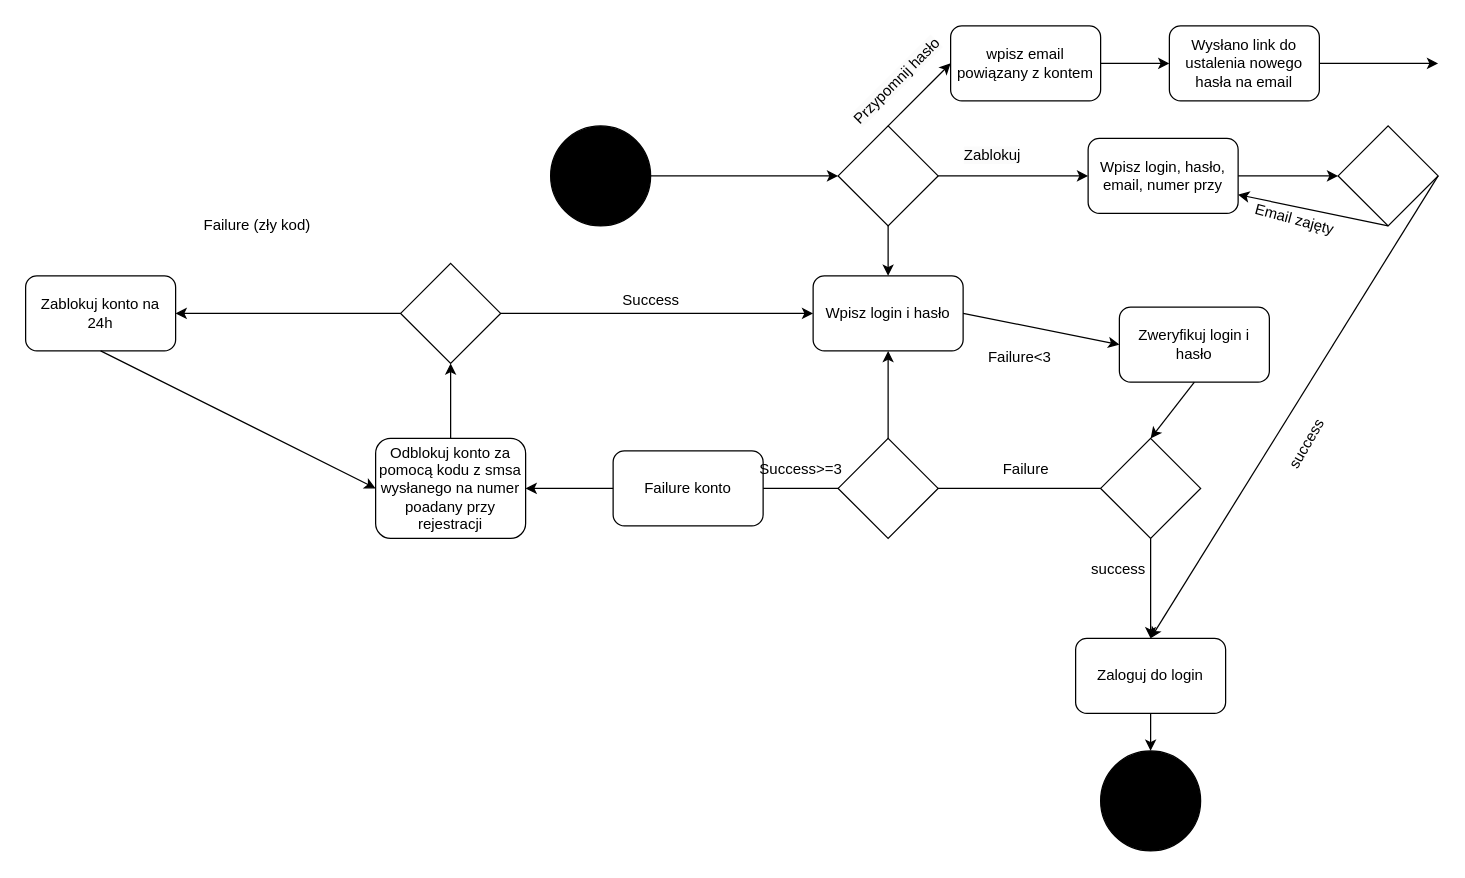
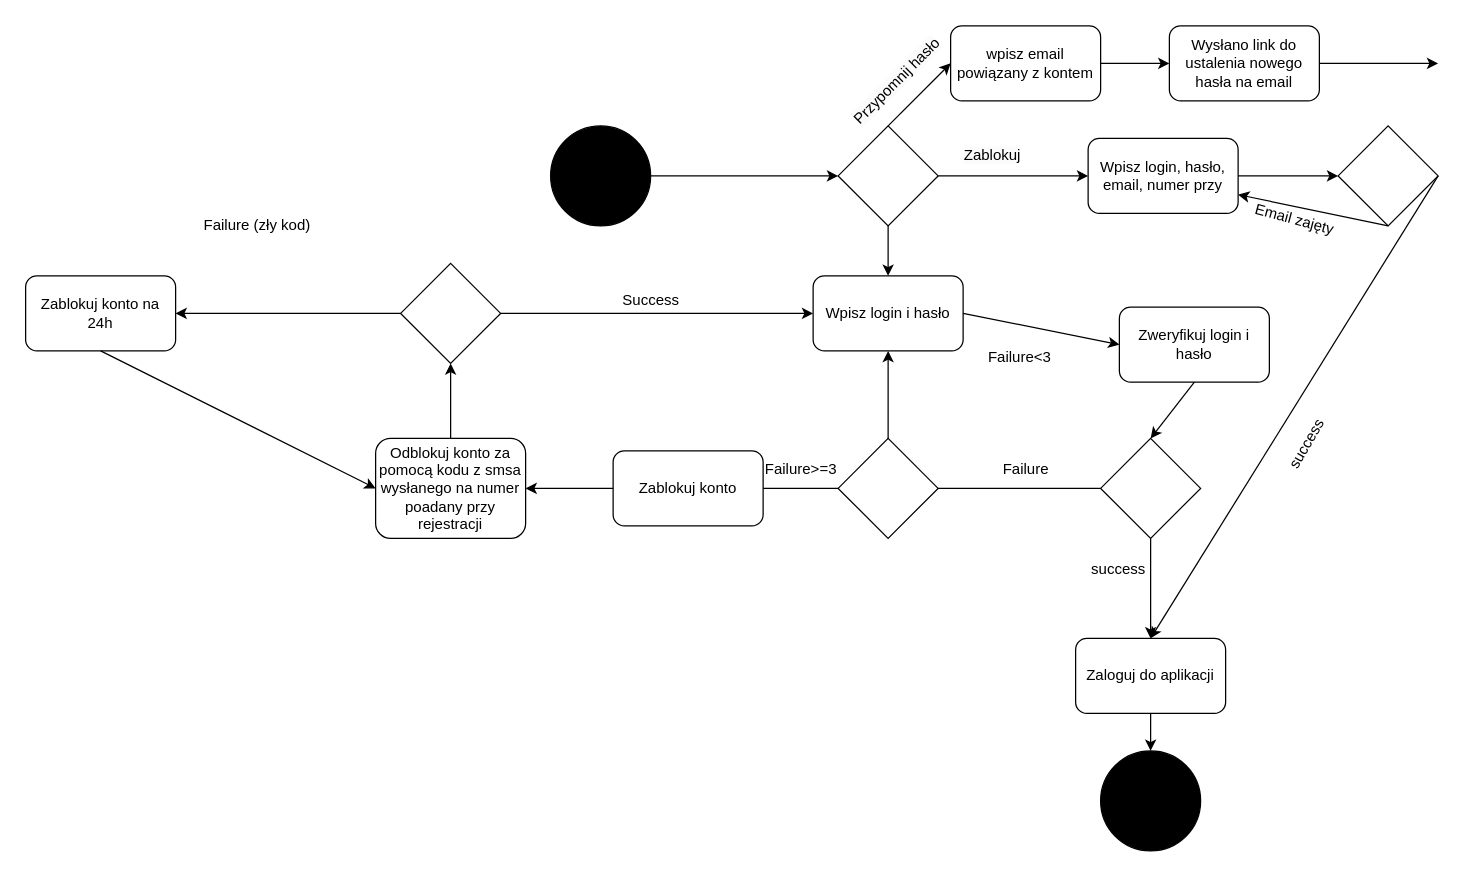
  <mxCell id="0" />
  <mxCell id="1" parent="0" />
  <mxCell id="2" value="" style="ellipse;whiteSpace=wrap;html=1;aspect=fixed;fillColor=#000000;" vertex="1" parent="1"><mxGeometry x="440" y="100" width="80" height="80" as="geometry" /></mxCell>
  <mxCell id="3" value="Wpisz login i hasło" style="rounded=1;whiteSpace=wrap;html=1;" vertex="1" parent="1"><mxGeometry x="650" y="220" width="120" height="60" as="geometry" /></mxCell>
  <mxCell id="4" value="" style="endArrow=classic;html=1;rounded=0;exitX=1;exitY=0.5;exitDx=0;exitDy=0;entryX=0;entryY=0.5;entryDx=0;entryDy=0;" edge="1" parent="1" source="2" target="31"><mxGeometry width="50" height="50" relative="1" as="geometry"><mxPoint x="540" y="250" as="sourcePoint" /><mxPoint x="610" y="140" as="targetPoint" /></mxGeometry></mxCell>
  <mxCell id="5" value="Zweryfikuj login i hasło" style="rounded=1;whiteSpace=wrap;html=1;" vertex="1" parent="1"><mxGeometry x="895" y="245" width="120" height="60" as="geometry" /></mxCell>
  <mxCell id="6" value="" style="endArrow=classic;html=1;rounded=0;entryX=0;entryY=0.5;entryDx=0;entryDy=0;" edge="1" parent="1" target="5"><mxGeometry width="50" height="50" relative="1" as="geometry"><mxPoint x="770" y="250" as="sourcePoint" /><mxPoint x="820" y="200" as="targetPoint" /></mxGeometry></mxCell>
  <mxCell id="7" value="" style="endArrow=classic;html=1;rounded=0;exitX=0.5;exitY=1;exitDx=0;exitDy=0;" edge="1" parent="1" source="5"><mxGeometry width="50" height="50" relative="1" as="geometry"><mxPoint x="980" y="250" as="sourcePoint" /><mxPoint x="920" y="350" as="targetPoint" /></mxGeometry></mxCell>
  <mxCell id="8" value="" style="rhombus;whiteSpace=wrap;html=1;" vertex="1" parent="1"><mxGeometry x="880" y="350" width="80" height="80" as="geometry" /></mxCell>
  <mxCell id="9" value="" style="endArrow=classic;html=1;rounded=0;" edge="1" parent="1"><mxGeometry width="50" height="50" relative="1" as="geometry"><mxPoint x="920" y="430" as="sourcePoint" /><mxPoint x="920" y="510" as="targetPoint" /></mxGeometry></mxCell>
- <mxCell id="10" value="Zaloguj do login" style="rounded=1;whiteSpace=wrap;html=1;" vertex="1" parent="1"><mxGeometry x="860" y="510" width="120" height="60" as="geometry" /></mxCell>
+ <mxCell id="10" value="Zaloguj do aplikacji" style="rounded=1;whiteSpace=wrap;html=1;" vertex="1" parent="1"><mxGeometry x="860" y="510" width="120" height="60" as="geometry" /></mxCell>
  <mxCell id="11" value="success" style="text;html=1;align=center;verticalAlign=middle;resizable=0;points=[];autosize=1;strokeColor=none;fillColor=none;" vertex="1" parent="1"><mxGeometry x="859" y="440" width="70" height="30" as="geometry" /></mxCell>
  <mxCell id="12" value="" style="endArrow=classic;html=1;rounded=0;entryX=0.5;entryY=1;entryDx=0;entryDy=0;" edge="1" parent="1" target="3"><mxGeometry width="50" height="50" relative="1" as="geometry"><mxPoint x="880" y="390" as="sourcePoint" /><mxPoint x="930" y="340" as="targetPoint" /><Array as="points"><mxPoint x="710" y="390" /></Array></mxGeometry></mxCell>
  <mxCell id="13" value="Failure" style="text;html=1;align=center;verticalAlign=middle;resizable=0;points=[];autosize=1;strokeColor=none;fillColor=none;rotation=0;" vertex="1" parent="1"><mxGeometry x="790" y="360" width="60" height="30" as="geometry" /></mxCell>
  <mxCell id="14" value="" style="ellipse;whiteSpace=wrap;html=1;aspect=fixed;fillColor=#000000;" vertex="1" parent="1"><mxGeometry x="880" y="600" width="80" height="80" as="geometry" /></mxCell>
  <mxCell id="15" value="" style="endArrow=classic;html=1;rounded=0;entryX=0.5;entryY=0;entryDx=0;entryDy=0;" edge="1" parent="1" target="14"><mxGeometry width="50" height="50" relative="1" as="geometry"><mxPoint x="920" y="570" as="sourcePoint" /><mxPoint x="970" y="520" as="targetPoint" /></mxGeometry></mxCell>
  <mxCell id="16" value="" style="endArrow=classic;html=1;rounded=0;" edge="1" parent="1"><mxGeometry width="50" height="50" relative="1" as="geometry"><mxPoint x="710" y="390" as="sourcePoint" /><mxPoint x="600" y="390" as="targetPoint" /></mxGeometry></mxCell>
- <mxCell id="17" value="Failure konto" style="rounded=1;whiteSpace=wrap;html=1;" vertex="1" parent="1"><mxGeometry x="490" y="360" width="120" height="60" as="geometry" /></mxCell>
- <mxCell id="18" value="Success&amp;gt;=3" style="text;html=1;align=center;verticalAlign=middle;resizable=0;points=[];autosize=1;strokeColor=none;fillColor=none;" vertex="1" parent="1"><mxGeometry x="600" y="360" width="80" height="30" as="geometry" /></mxCell>
+ <mxCell id="17" value="Zablokuj konto" style="rounded=1;whiteSpace=wrap;html=1;" vertex="1" parent="1"><mxGeometry x="490" y="360" width="120" height="60" as="geometry" /></mxCell>
+ <mxCell id="18" value="Failure&amp;gt;=3" style="text;html=1;align=center;verticalAlign=middle;resizable=0;points=[];autosize=1;strokeColor=none;fillColor=none;" vertex="1" parent="1"><mxGeometry x="600" y="360" width="80" height="30" as="geometry" /></mxCell>
  <mxCell id="19" value="" style="rhombus;whiteSpace=wrap;html=1;" vertex="1" parent="1"><mxGeometry x="670" y="350" width="80" height="80" as="geometry" /></mxCell>
  <mxCell id="20" value="Failure&amp;lt;3" style="text;html=1;align=center;verticalAlign=middle;resizable=0;points=[];autosize=1;strokeColor=none;fillColor=none;" vertex="1" parent="1"><mxGeometry x="780" y="270" width="70" height="30" as="geometry" /></mxCell>
  <mxCell id="21" value="Odblokuj konto za pomocą kodu z smsa wysłanego na numer poadany przy rejestracji" style="rounded=1;whiteSpace=wrap;html=1;" vertex="1" parent="1"><mxGeometry x="300" y="350" width="120" height="80" as="geometry" /></mxCell>
  <mxCell id="22" value="" style="endArrow=classic;html=1;rounded=0;entryX=1;entryY=0.5;entryDx=0;entryDy=0;" edge="1" parent="1" target="21"><mxGeometry width="50" height="50" relative="1" as="geometry"><mxPoint x="490" y="390" as="sourcePoint" /><mxPoint x="540" y="340" as="targetPoint" /></mxGeometry></mxCell>
  <mxCell id="23" value="" style="endArrow=classic;html=1;rounded=0;entryX=0;entryY=0.5;entryDx=0;entryDy=0;exitX=1;exitY=0.5;exitDx=0;exitDy=0;" edge="1" parent="1" source="25" target="3"><mxGeometry width="50" height="50" relative="1" as="geometry"><mxPoint x="360" y="350" as="sourcePoint" /><mxPoint x="410" y="300" as="targetPoint" /></mxGeometry></mxCell>
  <mxCell id="24" value="" style="endArrow=classic;html=1;rounded=0;entryX=0.5;entryY=1;entryDx=0;entryDy=0;exitX=0.5;exitY=0;exitDx=0;exitDy=0;" edge="1" parent="1" source="21" target="25"><mxGeometry width="50" height="50" relative="1" as="geometry"><mxPoint x="380" y="410" as="sourcePoint" /><mxPoint x="430" y="360" as="targetPoint" /></mxGeometry></mxCell>
  <mxCell id="25" value="" style="rhombus;whiteSpace=wrap;html=1;" vertex="1" parent="1"><mxGeometry x="320" y="210" width="80" height="80" as="geometry" /></mxCell>
  <mxCell id="26" value="Success" style="text;html=1;align=center;verticalAlign=middle;resizable=0;points=[];autosize=1;strokeColor=none;fillColor=none;" vertex="1" parent="1"><mxGeometry x="485" y="225" width="70" height="30" as="geometry" /></mxCell>
  <mxCell id="27" value="" style="endArrow=classic;html=1;rounded=0;" edge="1" parent="1"><mxGeometry width="50" height="50" relative="1" as="geometry"><mxPoint x="320" y="250" as="sourcePoint" /><mxPoint x="140" y="250" as="targetPoint" /></mxGeometry></mxCell>
  <mxCell id="28" value="Failure (zły kod)" style="text;html=1;align=center;verticalAlign=middle;resizable=0;points=[];autosize=1;strokeColor=none;fillColor=none;" vertex="1" parent="1"><mxGeometry x="150" y="165" width="110" height="30" as="geometry" /></mxCell>
  <mxCell id="29" value="Zablokuj konto na 24h" style="rounded=1;whiteSpace=wrap;html=1;" vertex="1" parent="1"><mxGeometry x="20" y="220" width="120" height="60" as="geometry" /></mxCell>
  <mxCell id="30" value="" style="endArrow=classic;html=1;rounded=0;entryX=0;entryY=0.5;entryDx=0;entryDy=0;" edge="1" parent="1" target="21"><mxGeometry width="50" height="50" relative="1" as="geometry"><mxPoint x="80" y="280" as="sourcePoint" /><mxPoint x="130" y="230" as="targetPoint" /></mxGeometry></mxCell>
  <mxCell id="31" value="" style="rhombus;whiteSpace=wrap;html=1;" vertex="1" parent="1"><mxGeometry x="670" y="100" width="80" height="80" as="geometry" /></mxCell>
  <mxCell id="32" value="" style="endArrow=classic;html=1;rounded=0;exitX=0.5;exitY=1;exitDx=0;exitDy=0;entryX=0.5;entryY=0;entryDx=0;entryDy=0;" edge="1" parent="1" source="31" target="3"><mxGeometry width="50" height="50" relative="1" as="geometry"><mxPoint x="680" y="180" as="sourcePoint" /><mxPoint x="730" y="130" as="targetPoint" /></mxGeometry></mxCell>
  <mxCell id="33" value="" style="endArrow=classic;html=1;rounded=0;" edge="1" parent="1"><mxGeometry width="50" height="50" relative="1" as="geometry"><mxPoint x="750" y="140" as="sourcePoint" /><mxPoint x="870" y="140" as="targetPoint" /></mxGeometry></mxCell>
  <mxCell id="34" value="" style="endArrow=classic;html=1;rounded=0;" edge="1" parent="1"><mxGeometry width="50" height="50" relative="1" as="geometry"><mxPoint x="710" y="100" as="sourcePoint" /><mxPoint x="760" y="50" as="targetPoint" /></mxGeometry></mxCell>
  <mxCell id="35" value="Wpisz login, hasło, email, numer przy" style="rounded=1;whiteSpace=wrap;html=1;" vertex="1" parent="1"><mxGeometry x="870" y="110" width="120" height="60" as="geometry" /></mxCell>
  <mxCell id="36" value="wpisz email powiązany z kontem" style="rounded=1;whiteSpace=wrap;html=1;" vertex="1" parent="1"><mxGeometry x="760" y="20" width="120" height="60" as="geometry" /></mxCell>
  <mxCell id="37" value="Wysłano link do ustalenia nowego hasła na email" style="rounded=1;whiteSpace=wrap;html=1;" vertex="1" parent="1"><mxGeometry x="935" y="20" width="120" height="60" as="geometry" /></mxCell>
  <mxCell id="38" value="" style="endArrow=classic;html=1;rounded=0;entryX=0;entryY=0.5;entryDx=0;entryDy=0;" edge="1" parent="1"><mxGeometry width="50" height="50" relative="1" as="geometry"><mxPoint x="990" y="140" as="sourcePoint" /><mxPoint x="1070" y="140" as="targetPoint" /></mxGeometry></mxCell>
  <mxCell id="39" value="&lt;span style=&quot;color: rgb(0, 0, 0); font-family: Helvetica; font-size: 12px; font-style: normal; font-variant-ligatures: normal; font-variant-caps: normal; font-weight: 400; letter-spacing: normal; orphans: 2; text-align: center; text-indent: 0px; text-transform: none; widows: 2; word-spacing: 0px; -webkit-text-stroke-width: 0px; white-space: normal; background-color: rgb(251, 251, 251); text-decoration-thickness: initial; text-decoration-style: initial; text-decoration-color: initial; display: inline !important; float: none;&quot;&gt;Zablokuj&lt;/span&gt;" style="text;whiteSpace=wrap;html=1;" vertex="1" parent="1"><mxGeometry x="769" y="110" width="90" height="40" as="geometry" /></mxCell>
  <mxCell id="40" value="" style="rhombus;whiteSpace=wrap;html=1;" vertex="1" parent="1"><mxGeometry x="1070" y="100" width="80" height="80" as="geometry" /></mxCell>
  <mxCell id="41" value="" style="endArrow=classic;html=1;rounded=0;entryX=1;entryY=0.75;entryDx=0;entryDy=0;" edge="1" parent="1" target="35"><mxGeometry width="50" height="50" relative="1" as="geometry"><mxPoint x="1110" y="180" as="sourcePoint" /><mxPoint x="1160" y="130" as="targetPoint" /></mxGeometry></mxCell>
  <mxCell id="42" value="Email zajęty" style="text;html=1;align=center;verticalAlign=middle;resizable=0;points=[];autosize=1;strokeColor=none;fillColor=none;rotation=15;" vertex="1" parent="1"><mxGeometry x="990" y="160" width="90" height="30" as="geometry" /></mxCell>
  <mxCell id="43" value="" style="endArrow=classic;html=1;rounded=0;entryX=0.5;entryY=0;entryDx=0;entryDy=0;" edge="1" parent="1" target="10"><mxGeometry width="50" height="50" relative="1" as="geometry"><mxPoint x="1150" y="140" as="sourcePoint" /><mxPoint x="1200" y="90" as="targetPoint" /></mxGeometry></mxCell>
  <mxCell id="44" value="success" style="text;html=1;align=center;verticalAlign=middle;resizable=0;points=[];autosize=1;strokeColor=none;fillColor=none;rotation=-60;" vertex="1" parent="1"><mxGeometry x="1010" y="340" width="70" height="30" as="geometry" /></mxCell>
  <mxCell id="45" value="" style="endArrow=classic;html=1;rounded=0;entryX=0;entryY=0.5;entryDx=0;entryDy=0;" edge="1" parent="1" target="37"><mxGeometry width="50" height="50" relative="1" as="geometry"><mxPoint x="880" y="50" as="sourcePoint" /><mxPoint x="930" y="0" as="targetPoint" /></mxGeometry></mxCell>
  <mxCell id="46" value="&lt;span style=&quot;color: rgb(0, 0, 0); font-family: Helvetica; font-size: 12px; font-style: normal; font-variant-ligatures: normal; font-variant-caps: normal; font-weight: 400; letter-spacing: normal; orphans: 2; text-align: center; text-indent: 0px; text-transform: none; widows: 2; word-spacing: 0px; -webkit-text-stroke-width: 0px; white-space: normal; background-color: rgb(251, 251, 251); text-decoration-thickness: initial; text-decoration-style: initial; text-decoration-color: initial; display: inline !important; float: none;&quot;&gt;Przypomnij hasło&lt;/span&gt;" style="text;whiteSpace=wrap;html=1;rotation=-45;" vertex="1" parent="1"><mxGeometry x="670" y="40" width="120" height="40" as="geometry" /></mxCell>
  <mxCell id="47" value="" style="endArrow=classic;html=1;rounded=0;exitX=1;exitY=0.5;exitDx=0;exitDy=0;" edge="1" parent="1" source="37"><mxGeometry width="50" height="50" relative="1" as="geometry"><mxPoint x="1080" y="60" as="sourcePoint" /><mxPoint x="1150" y="50" as="targetPoint" /></mxGeometry></mxCell>
